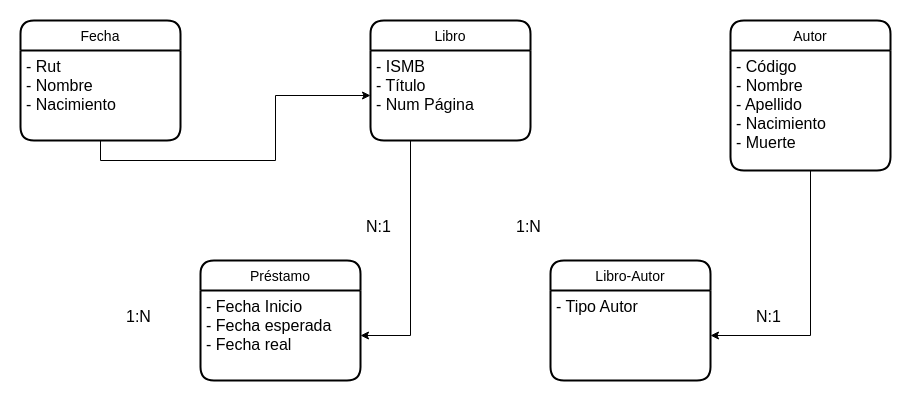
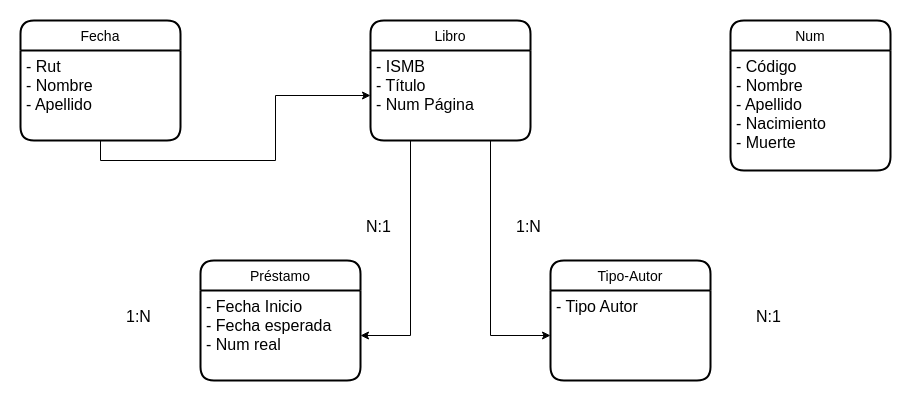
  <mxCell id="0" />
  <mxCell id="1" parent="0" />
- <mxCell id="2" value="Autor" style="swimlane;childLayout=stackLayout;horizontal=1;startSize=30;horizontalStack=0;rounded=1;fontSize=14;fontStyle=0;strokeWidth=2;resizeParent=0;resizeLast=1;shadow=0;dashed=0;align=center;" parent="1" vertex="1"><mxGeometry x="730" y="20" width="160" height="150" as="geometry" /></mxCell>
+ <mxCell id="2" value="Num" style="swimlane;childLayout=stackLayout;horizontal=1;startSize=30;horizontalStack=0;rounded=1;fontSize=14;fontStyle=0;strokeWidth=2;resizeParent=0;resizeLast=1;shadow=0;dashed=0;align=center;" parent="1" vertex="1"><mxGeometry x="730" y="20" width="160" height="150" as="geometry" /></mxCell>
  <mxCell id="3" value="- Código&#10;- Nombre&#10;- Apellido&#10;- Nacimiento&#10;- Muerte&#10;&#10;" style="align=left;strokeColor=none;fillColor=none;spacingLeft=4;fontSize=16;verticalAlign=top;resizable=0;rotatable=0;part=1;" parent="2" vertex="1"><mxGeometry y="30" width="160" height="120" as="geometry" /></mxCell>
  <mxCell id="4" value="Libro" style="swimlane;childLayout=stackLayout;horizontal=1;startSize=30;horizontalStack=0;rounded=1;fontSize=14;fontStyle=0;strokeWidth=2;resizeParent=0;resizeLast=1;shadow=0;dashed=0;align=center;" parent="1" vertex="1"><mxGeometry x="370" y="20" width="160" height="120" as="geometry" /></mxCell>
  <mxCell id="5" value="- ISMB&#10;- Título&#10;- Num Página&#10;" style="align=left;strokeColor=none;fillColor=none;spacingLeft=4;fontSize=16;verticalAlign=top;resizable=0;rotatable=0;part=1;" parent="4" vertex="1"><mxGeometry y="30" width="160" height="90" as="geometry" /></mxCell>
  <mxCell id="6" value="Préstamo" style="swimlane;childLayout=stackLayout;horizontal=1;startSize=30;horizontalStack=0;rounded=1;fontSize=14;fontStyle=0;strokeWidth=2;resizeParent=0;resizeLast=1;shadow=0;dashed=0;align=center;" vertex="1" parent="1"><mxGeometry x="200" y="260" width="160" height="120" as="geometry" /></mxCell>
- <mxCell id="7" value="- Fecha Inicio&#10;- Fecha esperada&#10;- Fecha real&#10;" style="align=left;strokeColor=none;fillColor=none;spacingLeft=4;fontSize=16;verticalAlign=top;resizable=0;rotatable=0;part=1;" vertex="1" parent="6"><mxGeometry y="30" width="160" height="90" as="geometry" /></mxCell>
+ <mxCell id="7" value="- Fecha Inicio&#10;- Fecha esperada&#10;- Num real&#10;" style="align=left;strokeColor=none;fillColor=none;spacingLeft=4;fontSize=16;verticalAlign=top;resizable=0;rotatable=0;part=1;" vertex="1" parent="6"><mxGeometry y="30" width="160" height="90" as="geometry" /></mxCell>
  <mxCell id="8" value="Fecha" style="swimlane;childLayout=stackLayout;horizontal=1;startSize=30;horizontalStack=0;rounded=1;fontSize=14;fontStyle=0;strokeWidth=2;resizeParent=0;resizeLast=1;shadow=0;dashed=0;align=center;" vertex="1" parent="1"><mxGeometry x="20" y="20" width="160" height="120" as="geometry" /></mxCell>
- <mxCell id="9" value="- Rut&#10;- Nombre&#10;- Nacimiento&#10;" style="align=left;strokeColor=none;fillColor=none;spacingLeft=4;fontSize=16;verticalAlign=top;resizable=0;rotatable=0;part=1;" vertex="1" parent="8"><mxGeometry y="30" width="160" height="90" as="geometry" /></mxCell>
+ <mxCell id="9" value="- Rut&#10;- Nombre&#10;- Apellido&#10;" style="align=left;strokeColor=none;fillColor=none;spacingLeft=4;fontSize=16;verticalAlign=top;resizable=0;rotatable=0;part=1;" vertex="1" parent="8"><mxGeometry y="30" width="160" height="90" as="geometry" /></mxCell>
  <mxCell id="10" style="edgeStyle=orthogonalEdgeStyle;rounded=0;orthogonalLoop=1;jettySize=auto;html=1;exitX=0.5;exitY=1;exitDx=0;exitDy=0;fontSize=16;" edge="1" parent="1" source="9" target="5"><mxGeometry relative="1" as="geometry" /></mxCell>
  <mxCell id="11" value="1:N" style="text;strokeColor=none;fillColor=none;spacingLeft=4;spacingRight=4;overflow=hidden;rotatable=0;points=[[0,0.5],[1,0.5]];portConstraint=eastwest;fontSize=16;" vertex="1" parent="1"><mxGeometry x="120" y="300" width="40" height="30" as="geometry" /></mxCell>
  <mxCell id="12" style="edgeStyle=orthogonalEdgeStyle;rounded=0;orthogonalLoop=1;jettySize=auto;html=1;exitX=0.25;exitY=1;exitDx=0;exitDy=0;entryX=1;entryY=0.5;entryDx=0;entryDy=0;fontSize=16;" edge="1" parent="1" source="5" target="7"><mxGeometry relative="1" as="geometry" /></mxCell>
  <mxCell id="13" value="N:1" style="text;strokeColor=none;fillColor=none;spacingLeft=4;spacingRight=4;overflow=hidden;rotatable=0;points=[[0,0.5],[1,0.5]];portConstraint=eastwest;fontSize=16;" vertex="1" parent="1"><mxGeometry x="360" y="210" width="40" height="30" as="geometry" /></mxCell>
- <mxCell id="14" value="Libro-Autor" style="swimlane;childLayout=stackLayout;horizontal=1;startSize=30;horizontalStack=0;rounded=1;fontSize=14;fontStyle=0;strokeWidth=2;resizeParent=0;resizeLast=1;shadow=0;dashed=0;align=center;" vertex="1" parent="1"><mxGeometry x="550" y="260" width="160" height="120" as="geometry" /></mxCell>
+ <mxCell id="14" value="Tipo-Autor" style="swimlane;childLayout=stackLayout;horizontal=1;startSize=30;horizontalStack=0;rounded=1;fontSize=14;fontStyle=0;strokeWidth=2;resizeParent=0;resizeLast=1;shadow=0;dashed=0;align=center;" vertex="1" parent="1"><mxGeometry x="550" y="260" width="160" height="120" as="geometry" /></mxCell>
  <mxCell id="15" value="- Tipo Autor" style="align=left;strokeColor=none;fillColor=none;spacingLeft=4;fontSize=16;verticalAlign=top;resizable=0;rotatable=0;part=1;" vertex="1" parent="14"><mxGeometry y="30" width="160" height="90" as="geometry" /></mxCell>
  <mxCell id="16" value="1:N" style="text;strokeColor=none;fillColor=none;spacingLeft=4;spacingRight=4;overflow=hidden;rotatable=0;points=[[0,0.5],[1,0.5]];portConstraint=eastwest;fontSize=16;" vertex="1" parent="1"><mxGeometry x="510" y="210" width="40" height="30" as="geometry" /></mxCell>
  <mxCell id="17" value="N:1" style="text;strokeColor=none;fillColor=none;spacingLeft=4;spacingRight=4;overflow=hidden;rotatable=0;points=[[0,0.5],[1,0.5]];portConstraint=eastwest;fontSize=16;" vertex="1" parent="1"><mxGeometry x="750" y="300" width="40" height="30" as="geometry" /></mxCell>
- <mxCell id="19" style="edgeStyle=orthogonalEdgeStyle;rounded=0;orthogonalLoop=1;jettySize=auto;html=1;exitX=0.5;exitY=1;exitDx=0;exitDy=0;entryX=1;entryY=0.5;entryDx=0;entryDy=0;fontSize=16;" edge="1" parent="1" source="3" target="15"><mxGeometry relative="1" as="geometry" /></mxCell>
+ <mxCell id="18" style="edgeStyle=orthogonalEdgeStyle;rounded=0;orthogonalLoop=1;jettySize=auto;html=1;exitX=0.75;exitY=1;exitDx=0;exitDy=0;entryX=0;entryY=0.5;entryDx=0;entryDy=0;fontSize=16;" edge="1" parent="1" source="5" target="15"><mxGeometry relative="1" as="geometry" /></mxCell>
